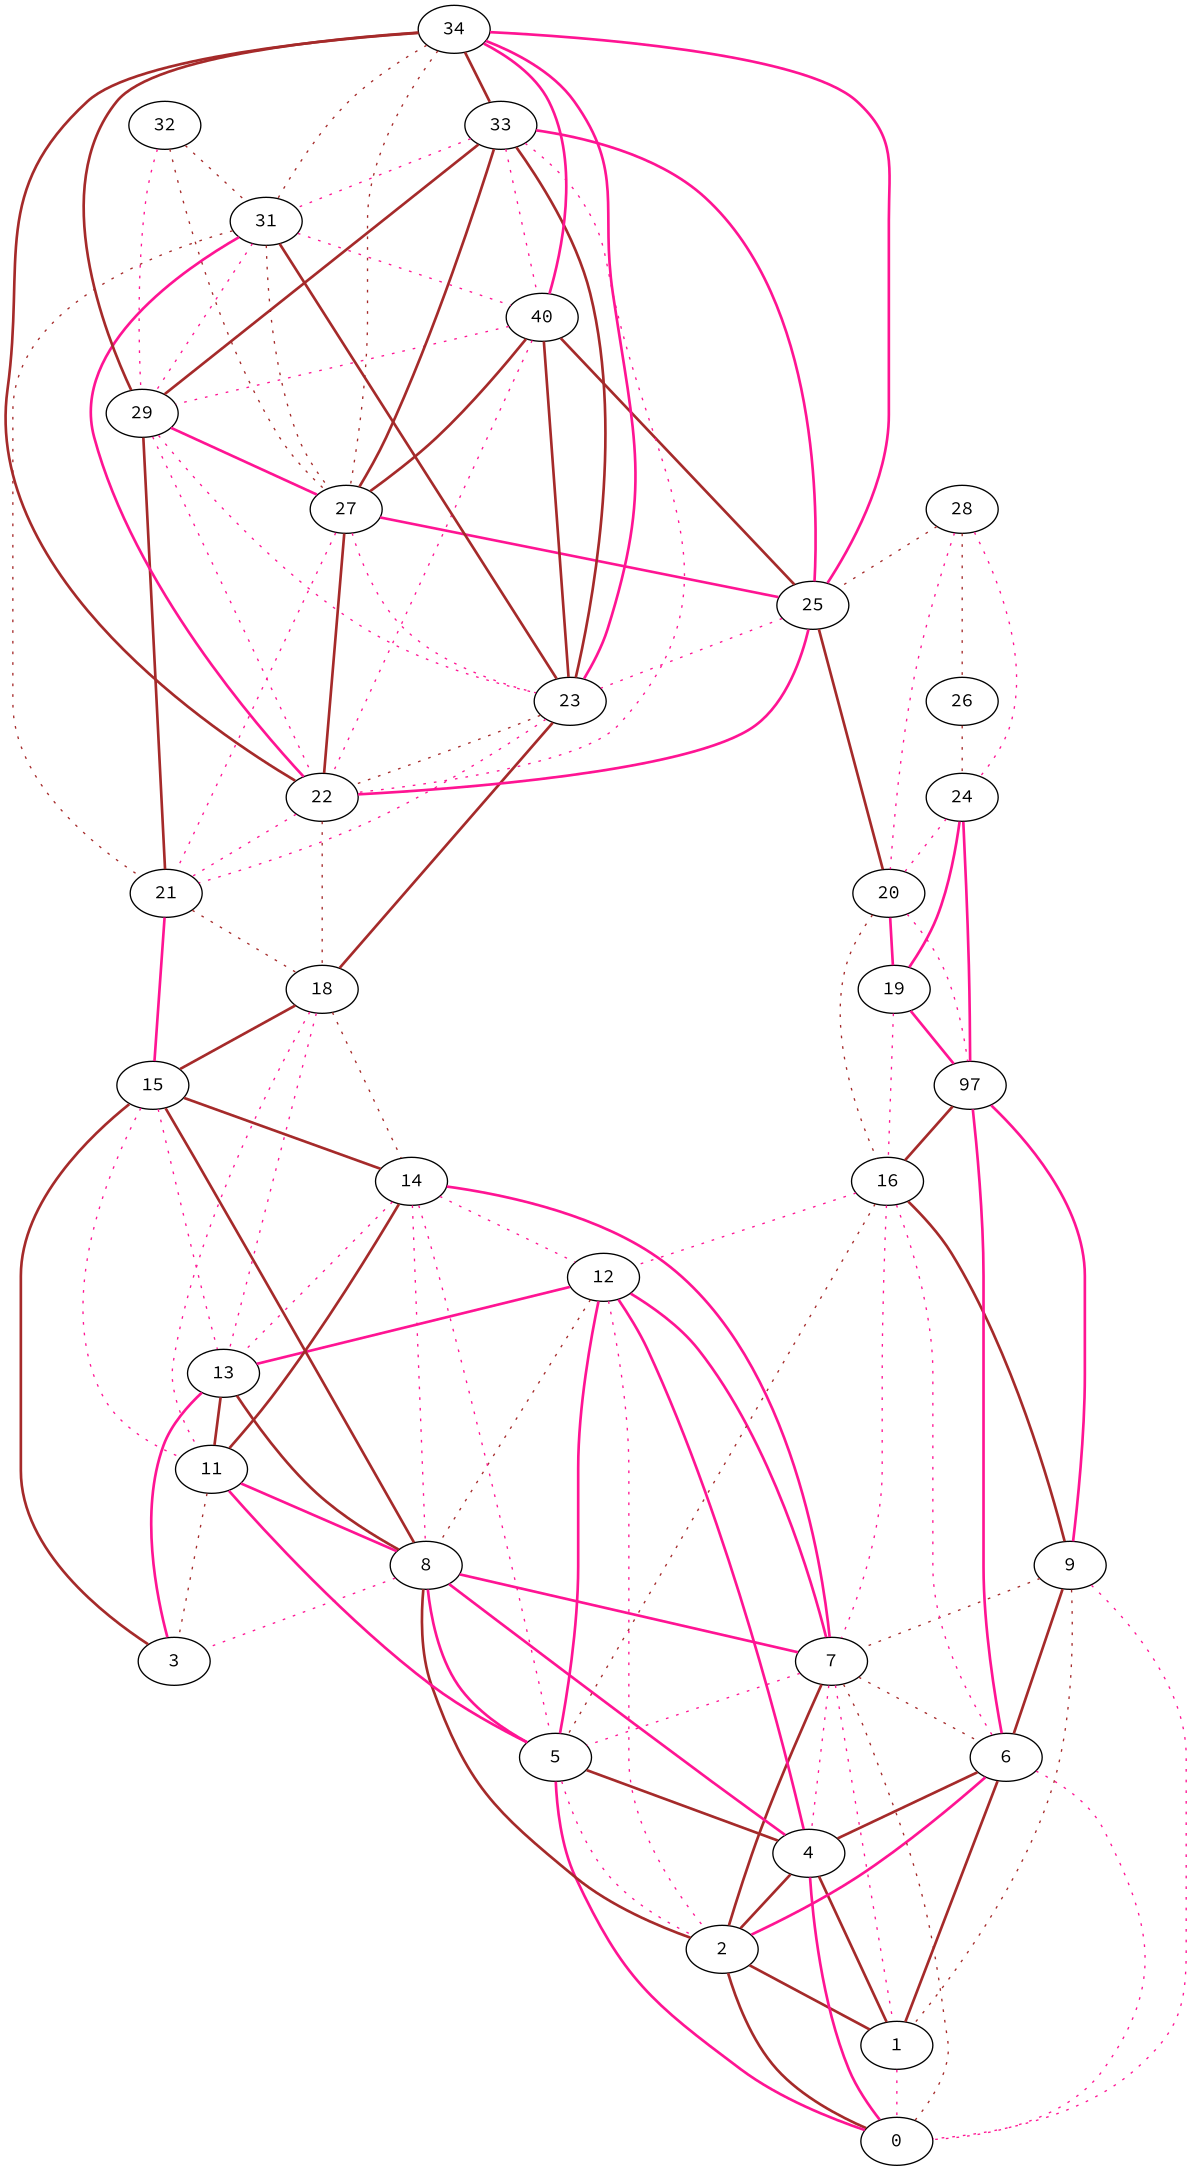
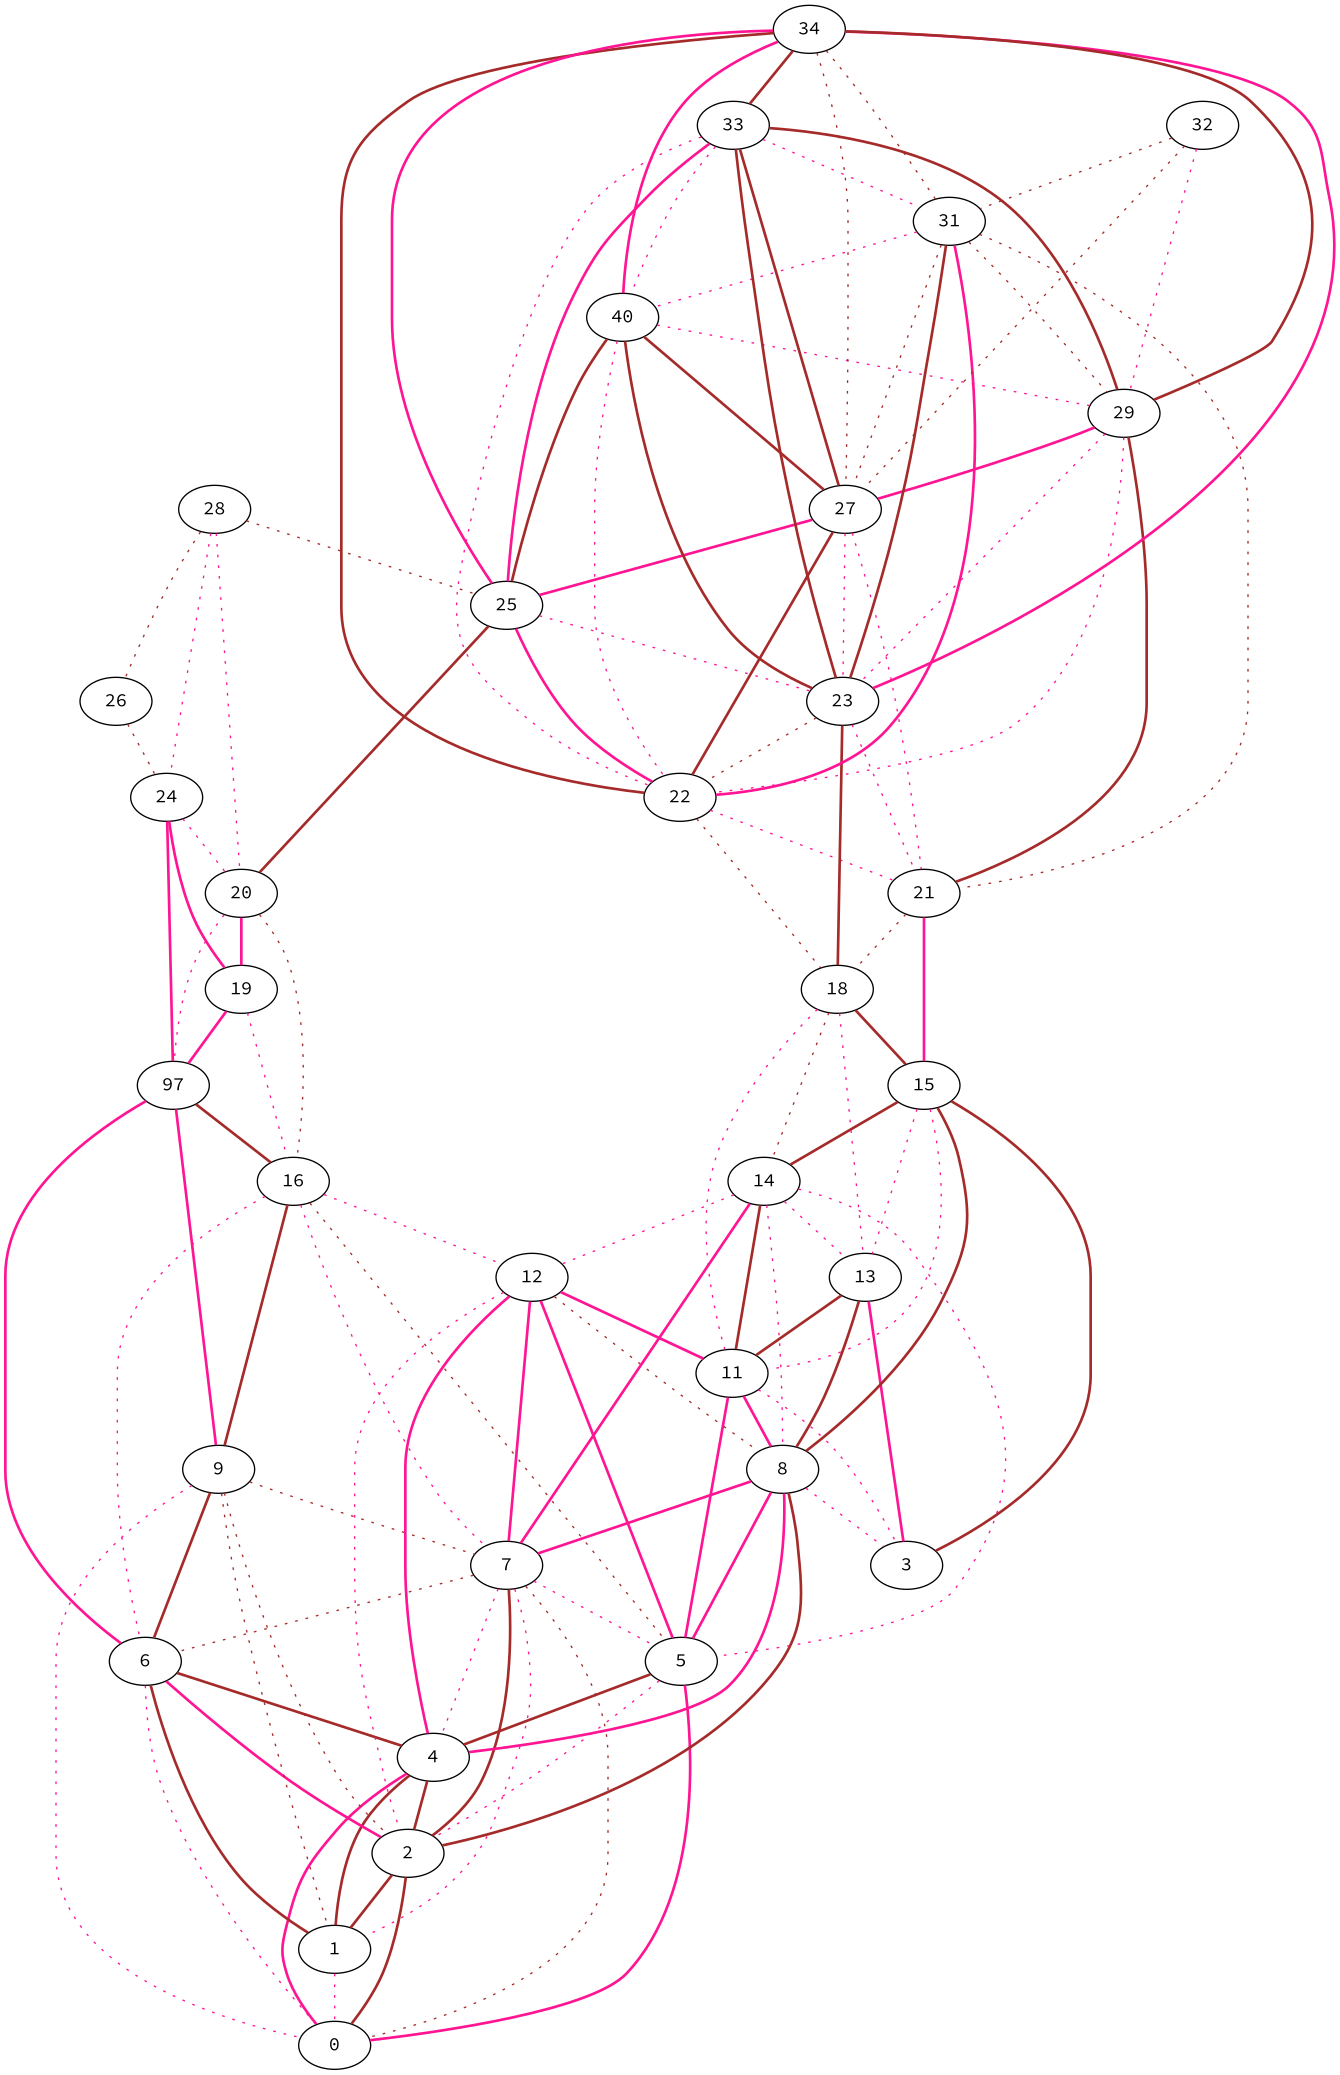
  graph {
    fontname="Source Code Pro"
    node [fontname="Source Code Pro"]
    edge [color=deeppink fontname="Source Code Pro" style=dotted]
    0 [x=0.0655384964735424 y=0.680042751773801]
    1 [x=0.0909595419226131 y=0.757509509952122]
    2 [x=0.0934955217225129 y=0.63204532892767]
    3 [x=0.094371630859061 y=0.169537025967779]
    4 [x=0.100531068679553 y=0.551873755297375]
    5 [x=0.197926785444578 y=0.473834559240456]
    6 [x=0.201409030407085 y=0.81987429360014]
    7 [x=0.235281039633104 y=0.610583492367799]
    8 [x=0.247068325315907 y=0.393209332736428]
    9 [x=0.258525577263078 y=0.843102459463037]
    11 [x=0.317231950276546 y=0.258544887877965]
    12 [x=0.322765302802902 y=0.510671061862224]
    13 [x=0.326773025721968 y=0.129594789220392]
    14 [x=0.340950819830578 y=0.351445995963926]
    15 [x=0.345658129786291 y=0.196703970601602]
    16 [x=0.395417460556333 y=0.656906975309413]
    n17 [label=97 x=0.467124276911407 y=0.942542127416405]
    18 [x=0.529830664685592 y=0.256008163133114]
    19 [x=0.560719628969476 y=0.805005943219994]
    20 [x=0.639806833826461 y=0.757098607872806]
    21 [x=0.640023762678785 y=0.253023941238134]
    22 [x=0.694535788878358 y=0.370800520593378]
    23 [x=0.731398954367547 y=0.447188850459779]
    24 [x=0.756210387183245 y=0.88586243004785]
    25 [x=0.765314958127399 y=0.583022848231149]
    26 [x=0.836770343344875 y=0.992741209969195]
    27 [x=0.87656613498116 y=0.344719659629322]
    28 [x=0.883023450545507 y=0.80480083490786]
    29 [x=0.898951390607343 y=0.259311315454129]
    n30 [label=40 x=0.909936991114176 y=0.502253306775124]
    31 [x=0.925594837409461 y=0.245728670072669]
    32 [x=0.932132890013453 y=0.0728687052997149]
    33 [x=0.937388273022485 y=0.501046694900262]
    34 [x=0.968272794726075 y=0.461326414693594]
    1 -- 0
    2 -- 0 [color=brown style=bold]
    2 -- 1 [color=brown style=bold]
    4 -- 0 [style=bold]
    4 -- 1 [color=brown style=bold]
    4 -- 2 [color=brown style=bold]
    5 -- 0 [style=bold]
    5 -- 2
    5 -- 4 [color=brown style=bold]
    6 -- 0
    6 -- 1 [color=brown style=bold]
    6 -- 2 [style=bold]
    6 -- 4 [color=brown style=bold]
    7 -- 0 [color=brown]
    7 -- 1
    7 -- 2 [color=brown style=bold]
    7 -- 4
    7 -- 5
    7 -- 6 [color=brown]
    8 -- 2 [color=brown style=bold]
    8 -- 3
    8 -- 4 [style=bold]
    8 -- 5 [style=bold]
    8 -- 7 [style=bold]
    9 -- 0
    9 -- 1 [color=brown]
+   9 -- 2 [color=brown]
    9 -- 6 [color=brown style=bold]
    9 -- 7 [color=brown]
-   11 -- 3 [color=brown]
+   11 -- 3
    11 -- 5 [style=bold]
    11 -- 8 [style=bold]
    12 -- 2
    12 -- 4 [style=bold]
    12 -- 5 [style=bold]
    12 -- 7 [style=bold]
    12 -- 8 [color=brown]
-   12 -- 13 [style=bold]
+   12 -- 11 [style=bold]
    13 -- 3 [style=bold]
    13 -- 8 [color=brown style=bold]
    13 -- 11 [color=brown style=bold]
    14 -- 5
    14 -- 7 [style=bold]
    14 -- 8
    14 -- 11 [color=brown style=bold]
    14 -- 12
    14 -- 13
    15 -- 3 [color=brown style=bold]
    15 -- 8 [color=brown style=bold]
    15 -- 11
    15 -- 13
    15 -- 14 [color=brown style=bold]
    16 -- 5 [color=brown]
    16 -- 6
    16 -- 7
    16 -- 9 [color=brown style=bold]
    16 -- 12
    n17 -- 6 [style=bold]
    n17 -- 9 [style=bold]
    n17 -- 16 [color=brown style=bold]
    18 -- 11
    18 -- 13
    18 -- 14 [color=brown]
    18 -- 15 [color=brown style=bold]
    19 -- 16
    19 -- n17 [style=bold]
    20 -- 16 [color=brown]
    20 -- n17
    20 -- 19 [style=bold]
    21 -- 15 [style=bold]
    21 -- 18 [color=brown]
    22 -- 18 [color=brown]
    22 -- 21
    23 -- 18 [color=brown style=bold]
    23 -- 21
    23 -- 22 [color=brown]
    24 -- n17 [style=bold]
    24 -- 19 [style=bold]
    24 -- 20
    25 -- 20 [color=brown style=bold]
    25 -- 22 [style=bold]
    25 -- 23
    26 -- 24 [color=brown]
    27 -- 21
    27 -- 22 [color=brown style=bold]
    27 -- 23
    27 -- 25 [style=bold]
    28 -- 20
    28 -- 24
    28 -- 25 [color=brown]
    28 -- 26 [color=brown]
    29 -- 21 [color=brown style=bold]
    29 -- 22
    29 -- 23
    29 -- 27 [style=bold]
    n30 -- 22
    n30 -- 23 [color=brown style=bold]
    n30 -- 25 [color=brown style=bold]
    n30 -- 27 [color=brown style=bold]
    n30 -- 29
    31 -- 21 [color=brown]
    31 -- 22 [style=bold]
    31 -- 23 [color=brown style=bold]
    31 -- 27 [color=brown]
-   31 -- 29
+   31 -- 29 [color=brown]
    31 -- n30
    32 -- 27 [color=brown]
    32 -- 29
    32 -- 31 [color=brown]
    33 -- 22
    33 -- 23 [color=brown style=bold]
    33 -- 25 [style=bold]
    33 -- 27 [color=brown style=bold]
    33 -- 29 [color=brown style=bold]
    33 -- n30
    33 -- 31
    34 -- 22 [color=brown style=bold]
    34 -- 23 [style=bold]
    34 -- 25 [style=bold]
    34 -- 27 [color=brown]
    34 -- 29 [color=brown style=bold]
    34 -- n30 [style=bold]
    34 -- 31 [color=brown]
    34 -- 33 [color=brown style=bold]
  }
